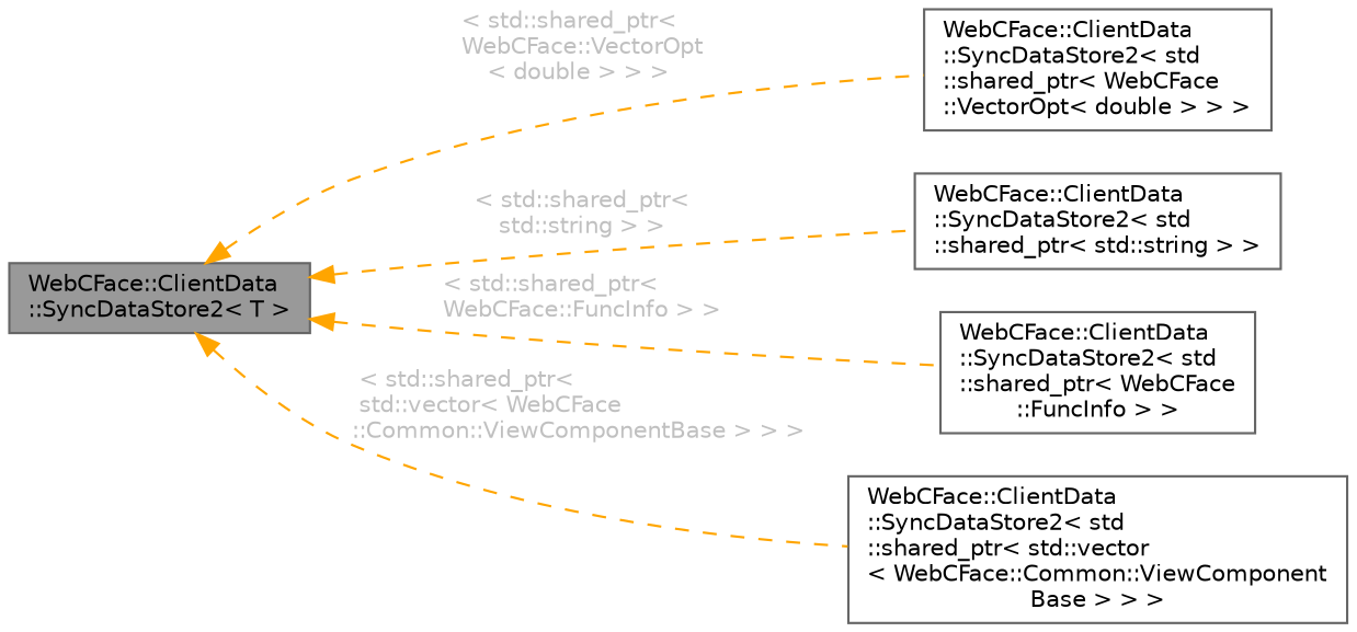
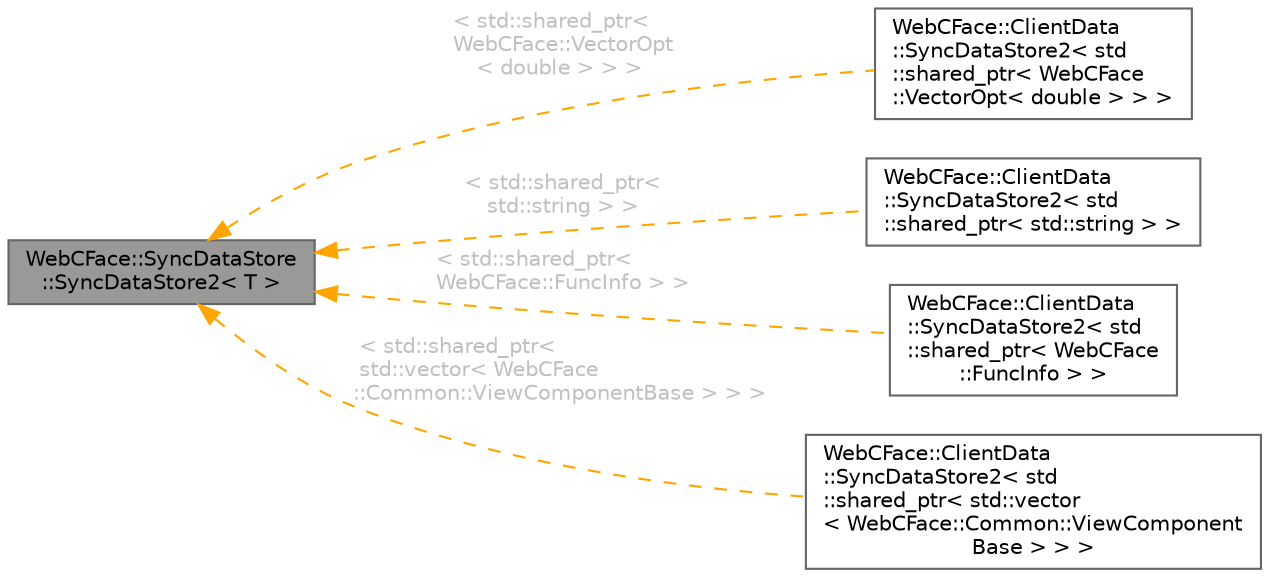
  digraph {
    rankdir=LR
    node [color=gray40 fillcolor=white fontname=Helvetica fontsize=10 shape=box style=filled]
    edge [color=orange dir=back fontcolor=grey fontname=Helvetica fontsize=10 labelfontname=Helvetica labelfontsize=10 style=dashed]
-   n1 [fillcolor=grey60 fontcolor=black height=0.2 label="WebCFace::ClientData\l::SyncDataStore2\< T \>" width=0.4]
+   n1 [fillcolor=grey60 fontcolor=black height=0.2 label="WebCFace::SyncDataStore\l::SyncDataStore2\< T \>" width=0.4]
    n2 [height=0.2 label="WebCFace::ClientData\l::SyncDataStore2\< std\l::shared_ptr\< WebCFace\l::VectorOpt\< double \> \> \>" width=0.4]
    n3 [height=0.2 label="WebCFace::ClientData\l::SyncDataStore2\< std\l::shared_ptr\< std::string \> \>" width=0.4]
    n4 [height=0.2 label="WebCFace::ClientData\l::SyncDataStore2\< std\l::shared_ptr\< WebCFace\l::FuncInfo \> \>" width=0.4]
    n5 [height=0.2 label="WebCFace::ClientData\l::SyncDataStore2\< std\l::shared_ptr\< std::vector\l\< WebCFace::Common::ViewComponent\lBase \> \> \>" width=0.4]
    n1 -> n2 [label=" \< std::shared_ptr\<\l WebCFace::VectorOpt\l\< double \> \> \>"]
    n1 -> n3 [label=" \< std::shared_ptr\<\l std::string \> \>"]
    n1 -> n4 [label=" \< std::shared_ptr\<\l WebCFace::FuncInfo \> \>"]
    n1 -> n5 [label=" \< std::shared_ptr\<\l std::vector\< WebCFace\l::Common::ViewComponentBase \> \> \>"]
  }
